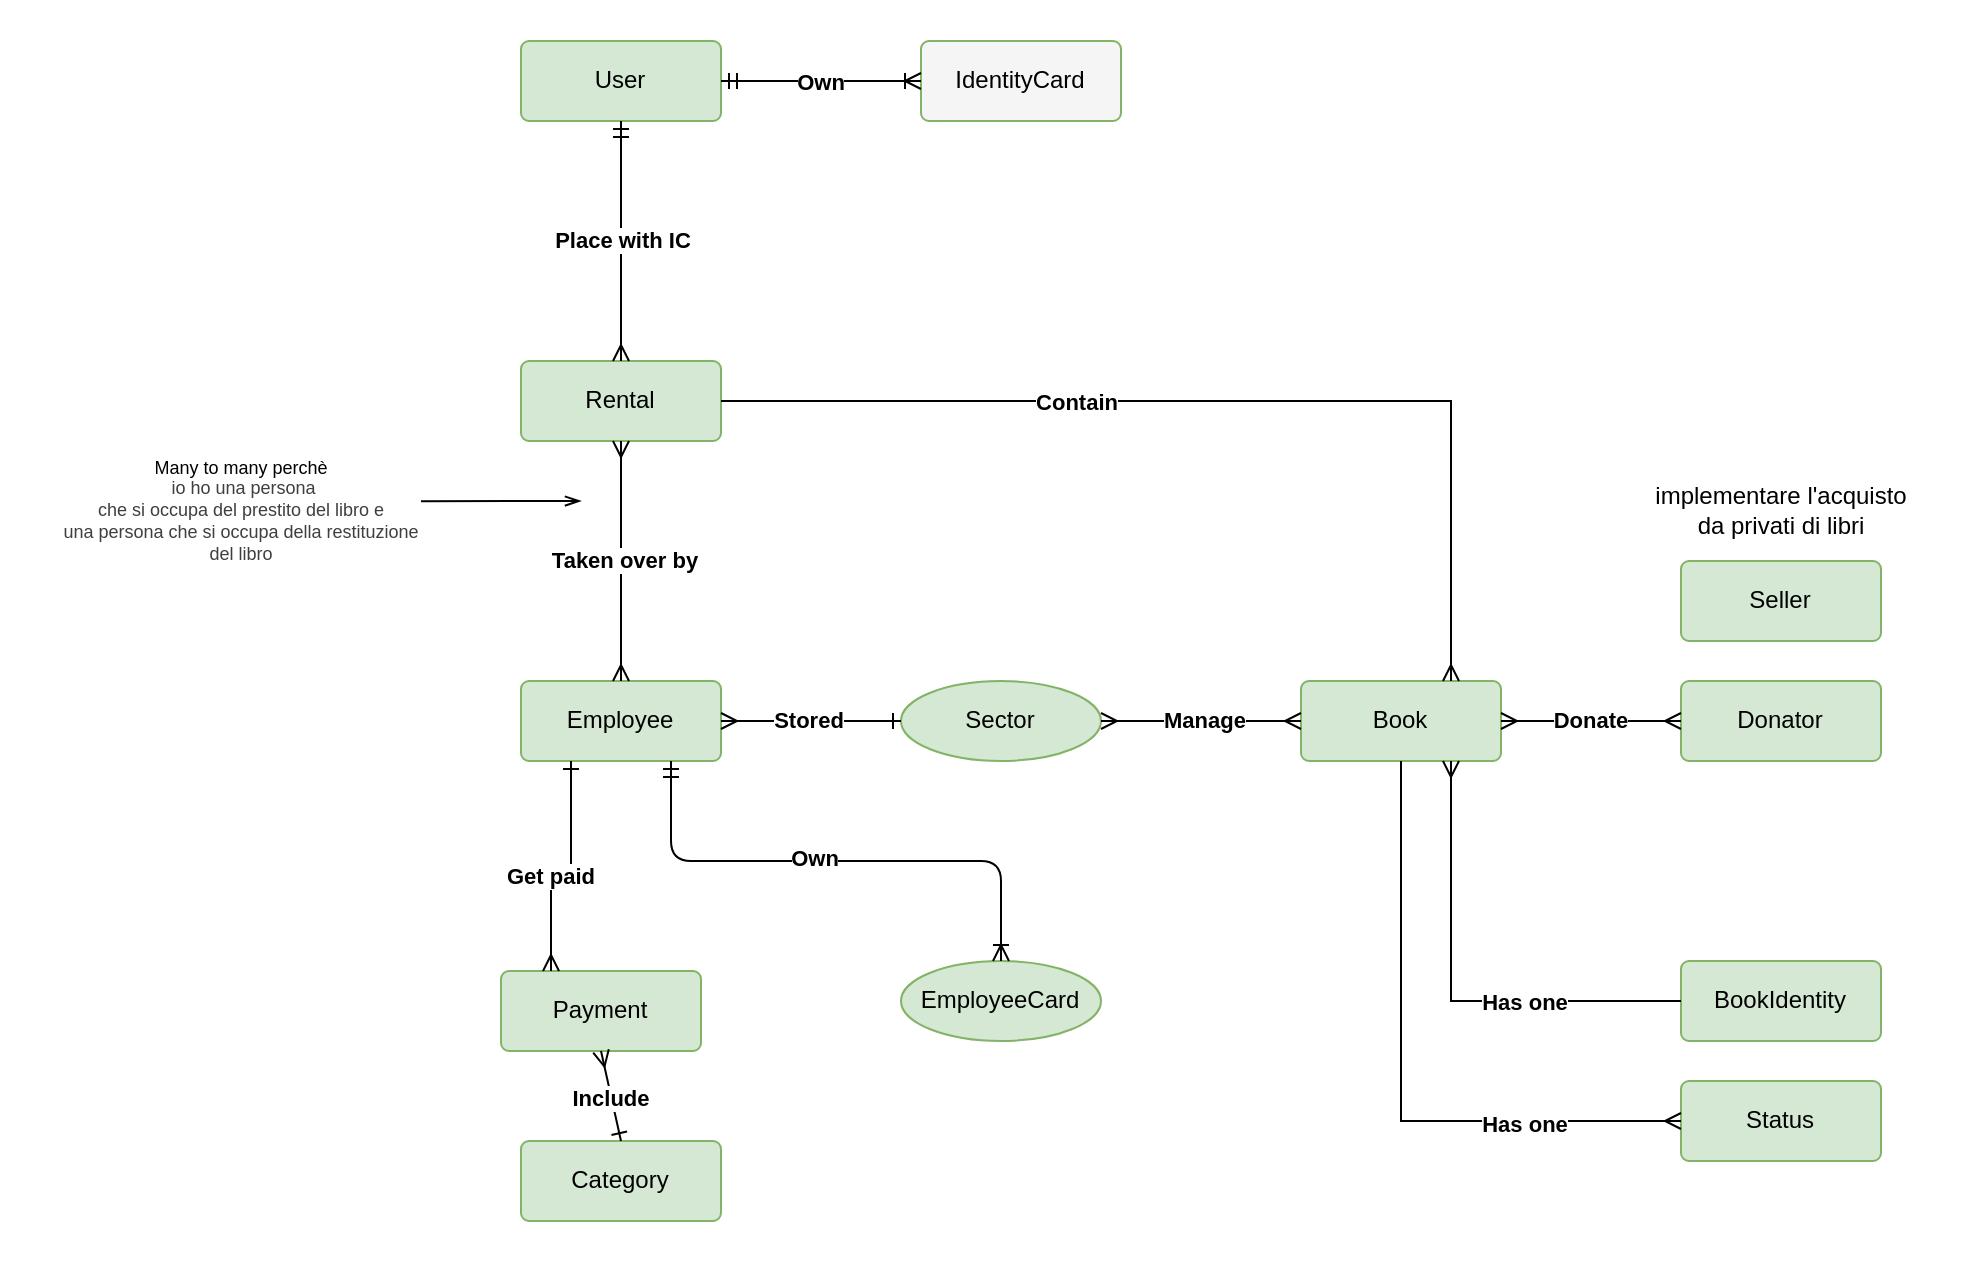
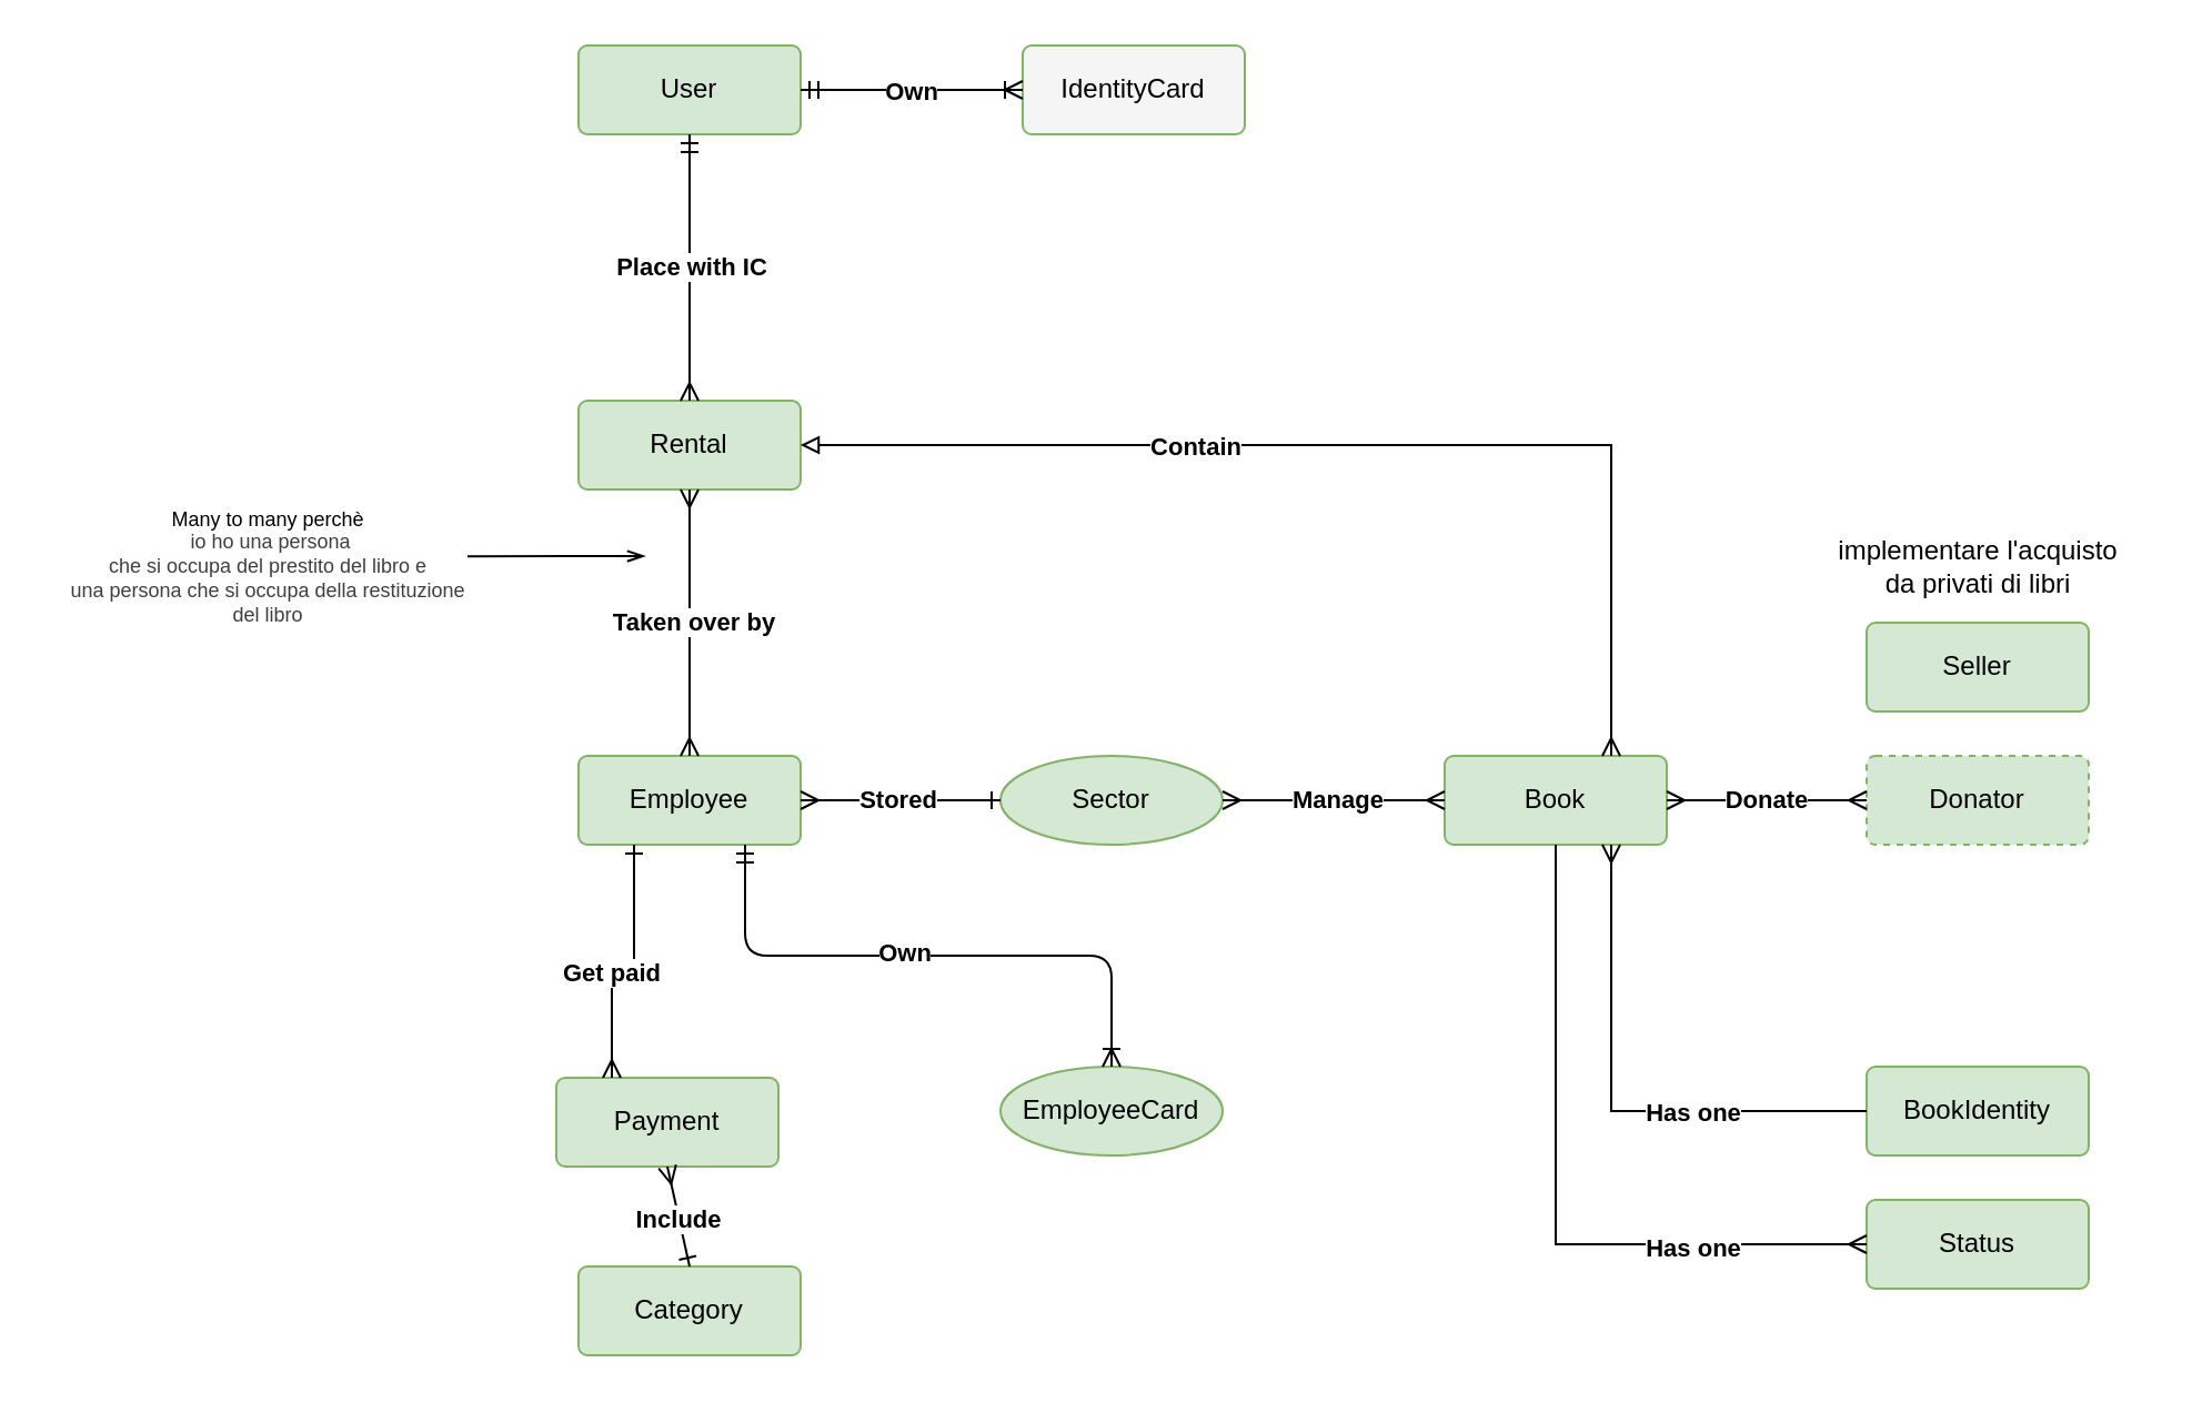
  <mxCell id="0" />
  <mxCell id="1" parent="0" />
  <mxCell id="2" value="Employee" style="rounded=1;arcSize=10;whiteSpace=wrap;html=1;align=center;fillColor=#d5e8d4;strokeColor=#82b366;" parent="1" vertex="1"><mxGeometry x="260" y="340" width="100" height="40" as="geometry" /></mxCell>
  <mxCell id="3" value="Payment" style="rounded=1;arcSize=10;whiteSpace=wrap;html=1;align=center;fillColor=#d5e8d4;strokeColor=#82b366;" parent="1" vertex="1"><mxGeometry x="250" y="485" width="100" height="40" as="geometry" /></mxCell>
  <mxCell id="4" value="Book" style="rounded=1;arcSize=10;whiteSpace=wrap;html=1;align=center;fillColor=#d5e8d4;strokeColor=#82b366;" parent="1" vertex="1"><mxGeometry x="650" y="340" width="100" height="40" as="geometry" /></mxCell>
  <mxCell id="5" value="Rental" style="rounded=1;arcSize=10;whiteSpace=wrap;html=1;align=center;fillColor=#d5e8d4;strokeColor=#82b366;" parent="1" vertex="1"><mxGeometry x="260" y="180" width="100" height="40" as="geometry" /></mxCell>
  <mxCell id="6" value="User" style="rounded=1;arcSize=10;whiteSpace=wrap;html=1;align=center;fillColor=#d5e8d4;strokeColor=#82b366;" parent="1" vertex="1"><mxGeometry x="260" y="20" width="100" height="40" as="geometry" /></mxCell>
- <mxCell id="7" value="Donator" style="rounded=1;arcSize=10;whiteSpace=wrap;html=1;align=center;fillColor=#d5e8d4;strokeColor=#82b366;" parent="1" vertex="1"><mxGeometry x="840" y="340" width="100" height="40" as="geometry" /></mxCell>
+ <mxCell id="7" value="Donator" style="rounded=1;arcSize=10;whiteSpace=wrap;html=1;align=center;fillColor=#d5e8d4;strokeColor=#82b366;dashed=1;" parent="1" vertex="1"><mxGeometry x="840" y="340" width="100" height="40" as="geometry" /></mxCell>
  <mxCell id="8" value="IdentityCard" style="rounded=1;arcSize=10;whiteSpace=wrap;html=1;align=center;fillColor=#f5f5f5;strokeColor=#82b366;" parent="1" vertex="1"><mxGeometry x="460" y="20" width="100" height="40" as="geometry" /></mxCell>
  <mxCell id="9" value="EmployeeCard" style="ellipse;arcSize=10;whiteSpace=wrap;html=1;align=center;fillColor=#d5e8d4;strokeColor=#82b366;" parent="1" vertex="1"><mxGeometry x="450" y="480" width="100" height="40" as="geometry" /></mxCell>
  <mxCell id="10" value="Category" style="rounded=1;arcSize=10;whiteSpace=wrap;html=1;align=center;fillColor=#d5e8d4;strokeColor=#82b366;" parent="1" vertex="1"><mxGeometry x="260" y="570" width="100" height="40" as="geometry" /></mxCell>
  <mxCell id="11" value="" style="fontSize=12;html=1;endArrow=ERmany;startArrow=ERmany;entryX=0;entryY=0.5;entryDx=0;entryDy=0;startFill=0;exitX=1;exitY=0.5;exitDx=0;exitDy=0;endFill=0;" parent="1" source="4" target="7" edge="1"><mxGeometry width="100" height="100" relative="1" as="geometry"><mxPoint x="890" y="230" as="sourcePoint" /><mxPoint x="890" y="60" as="targetPoint" /></mxGeometry></mxCell>
  <mxCell id="12" value="Donate" style="edgeLabel;html=1;align=center;verticalAlign=middle;resizable=0;points=[];fontStyle=1" parent="11" vertex="1" connectable="0"><mxGeometry x="-0.033" y="1" relative="1" as="geometry"><mxPoint as="offset" /></mxGeometry></mxCell>
  <mxCell id="13" value="" style="edgeStyle=entityRelationEdgeStyle;fontSize=12;html=1;endArrow=ERoneToMany;exitX=1;exitY=0.5;exitDx=0;exitDy=0;entryX=0;entryY=0.5;entryDx=0;entryDy=0;startArrow=ERmandOne;startFill=0;" parent="1" source="6" target="8" edge="1"><mxGeometry width="100" height="100" relative="1" as="geometry"><mxPoint x="840" y="-70.5" as="sourcePoint" /><mxPoint x="930" y="-70.5" as="targetPoint" /></mxGeometry></mxCell>
  <mxCell id="14" value="Own" style="edgeLabel;html=1;align=center;verticalAlign=middle;resizable=0;points=[];fontStyle=1" parent="13" vertex="1" connectable="0"><mxGeometry x="-0.098" relative="1" as="geometry"><mxPoint x="4" as="offset" /></mxGeometry></mxCell>
  <mxCell id="15" value="" style="fontSize=12;html=1;endArrow=ERoneToMany;entryX=0.5;entryY=0;entryDx=0;entryDy=0;edgeStyle=orthogonalEdgeStyle;exitX=0.75;exitY=1;exitDx=0;exitDy=0;startArrow=ERmandOne;startFill=0;" parent="1" source="2" target="9" edge="1"><mxGeometry width="100" height="100" relative="1" as="geometry"><mxPoint x="510" y="285" as="sourcePoint" /><mxPoint x="570" y="284.5" as="targetPoint" /></mxGeometry></mxCell>
  <mxCell id="16" value="Own" style="edgeLabel;html=1;align=center;verticalAlign=middle;resizable=0;points=[];fontStyle=1" parent="15" vertex="1" connectable="0"><mxGeometry x="-0.089" y="3" relative="1" as="geometry"><mxPoint y="1" as="offset" /></mxGeometry></mxCell>
  <mxCell id="17" value="" style="endArrow=ERmany;html=1;rounded=0;exitX=0.25;exitY=1;exitDx=0;exitDy=0;startArrow=ERone;startFill=0;edgeStyle=orthogonalEdgeStyle;endFill=0;entryX=0.25;entryY=0;entryDx=0;entryDy=0;" parent="1" source="2" target="3" edge="1"><mxGeometry relative="1" as="geometry"><mxPoint x="360" y="235" as="sourcePoint" /><mxPoint x="330" y="450" as="targetPoint" /></mxGeometry></mxCell>
  <mxCell id="18" value="Get paid" style="edgeLabel;html=1;align=center;verticalAlign=middle;resizable=0;points=[];fontStyle=1" parent="17" vertex="1" connectable="0"><mxGeometry x="0.167" relative="1" as="geometry"><mxPoint x="-1" as="offset" /></mxGeometry></mxCell>
  <mxCell id="19" value="" style="endArrow=ERmany;html=1;rounded=0;endFill=0;startArrow=ERone;startFill=0;entryX=0.5;entryY=1;entryDx=0;entryDy=0;exitX=0.5;exitY=0;exitDx=0;exitDy=0;" parent="1" source="10" target="3" edge="1"><mxGeometry relative="1" as="geometry"><mxPoint x="460" y="500" as="sourcePoint" /><mxPoint x="400" y="540" as="targetPoint" /></mxGeometry></mxCell>
  <mxCell id="20" value="Include" style="edgeLabel;html=1;align=center;verticalAlign=middle;resizable=0;points=[];fontStyle=1" parent="19" vertex="1" connectable="0"><mxGeometry x="-0.035" y="2" relative="1" as="geometry"><mxPoint x="1" as="offset" /></mxGeometry></mxCell>
  <mxCell id="21" value="BookIdentity" style="rounded=1;arcSize=10;whiteSpace=wrap;html=1;align=center;fillColor=#d5e8d4;strokeColor=#82b366;" parent="1" vertex="1"><mxGeometry x="840" y="480" width="100" height="40" as="geometry" /></mxCell>
  <mxCell id="22" value="Status" style="rounded=1;arcSize=10;whiteSpace=wrap;html=1;align=center;fillColor=#d5e8d4;strokeColor=#82b366;" parent="1" vertex="1"><mxGeometry x="840" y="540" width="100" height="40" as="geometry" /></mxCell>
  <mxCell id="23" value="" style="endArrow=none;html=1;rounded=0;entryX=0;entryY=0.5;entryDx=0;entryDy=0;exitX=0.75;exitY=1;exitDx=0;exitDy=0;edgeStyle=orthogonalEdgeStyle;startArrow=ERmany;startFill=0;" parent="1" source="4" target="21" edge="1"><mxGeometry relative="1" as="geometry"><mxPoint x="360" y="120" as="sourcePoint" /><mxPoint x="640" y="50" as="targetPoint" /></mxGeometry></mxCell>
  <mxCell id="24" value="Has one" style="edgeLabel;html=1;align=center;verticalAlign=middle;resizable=0;points=[];fontStyle=1" parent="23" vertex="1" connectable="0"><mxGeometry x="0.123" y="2" relative="1" as="geometry"><mxPoint x="24" y="2" as="offset" /></mxGeometry></mxCell>
  <mxCell id="25" value="" style="endArrow=ERmany;html=1;rounded=0;entryX=0;entryY=0.5;entryDx=0;entryDy=0;exitX=0.5;exitY=1;exitDx=0;exitDy=0;endFill=0;edgeStyle=orthogonalEdgeStyle;" parent="1" source="4" target="22" edge="1"><mxGeometry relative="1" as="geometry"><mxPoint x="530" y="50" as="sourcePoint" /><mxPoint x="680" y="170" as="targetPoint" /></mxGeometry></mxCell>
  <mxCell id="26" value="Has one" style="edgeLabel;html=1;align=center;verticalAlign=middle;resizable=0;points=[];fontStyle=1" parent="25" vertex="1" connectable="0"><mxGeometry x="0.016" y="-1" relative="1" as="geometry"><mxPoint x="62" y="18" as="offset" /></mxGeometry></mxCell>
  <mxCell id="27" value="" style="endArrow=ERmany;html=1;rounded=0;exitX=0.5;exitY=1;exitDx=0;exitDy=0;entryX=0.5;entryY=0;entryDx=0;entryDy=0;endFill=0;startArrow=ERmandOne;startFill=0;" parent="1" source="6" target="5" edge="1"><mxGeometry relative="1" as="geometry"><mxPoint x="520" y="50" as="sourcePoint" /><mxPoint x="680" y="50" as="targetPoint" /></mxGeometry></mxCell>
  <mxCell id="28" value="Place with IC" style="edgeLabel;html=1;align=center;verticalAlign=middle;resizable=0;points=[];fontStyle=1" parent="27" vertex="1" connectable="0"><mxGeometry x="-0.018" y="1" relative="1" as="geometry"><mxPoint x="-1" as="offset" /></mxGeometry></mxCell>
- <mxCell id="29" value="" style="endArrow=none;html=1;rounded=0;exitX=0.75;exitY=0;exitDx=0;exitDy=0;edgeStyle=orthogonalEdgeStyle;entryX=1;entryY=0.5;entryDx=0;entryDy=0;endFill=0;startArrow=ERmany;startFill=0;" parent="1" source="4" target="5" edge="1"><mxGeometry relative="1" as="geometry"><mxPoint x="650" y="-50" as="sourcePoint" /><mxPoint x="380" y="210" as="targetPoint" /><Array as="points"><mxPoint x="725" y="200" /></Array></mxGeometry></mxCell>
+ <mxCell id="29" value="" style="endArrow=block;html=1;rounded=0;exitX=0.75;exitY=0;exitDx=0;exitDy=0;edgeStyle=orthogonalEdgeStyle;entryX=1;entryY=0.5;entryDx=0;entryDy=0;endFill=0;startArrow=ERmany;startFill=0;" parent="1" source="4" target="5" edge="1"><mxGeometry relative="1" as="geometry"><mxPoint x="650" y="-50" as="sourcePoint" /><mxPoint x="380" y="210" as="targetPoint" /><Array as="points"><mxPoint x="725" y="200" /></Array></mxGeometry></mxCell>
  <mxCell id="30" value="Contain" style="edgeLabel;html=1;align=center;verticalAlign=middle;resizable=0;points=[];fontStyle=1" parent="29" vertex="1" connectable="0"><mxGeometry x="-0.021" relative="1" as="geometry"><mxPoint x="-81" as="offset" /></mxGeometry></mxCell>
  <mxCell id="31" value="Sector" style="ellipse;arcSize=10;whiteSpace=wrap;html=1;align=center;fillColor=#d5e8d4;strokeColor=#82b366;" parent="1" vertex="1"><mxGeometry x="450" y="340" width="100" height="40" as="geometry" /></mxCell>
  <mxCell id="32" value="" style="endArrow=ERmany;html=1;rounded=0;exitX=0;exitY=0.5;exitDx=0;exitDy=0;entryX=1;entryY=0.5;entryDx=0;entryDy=0;startArrow=ERmany;startFill=0;endFill=0;" parent="1" source="4" target="31" edge="1"><mxGeometry relative="1" as="geometry"><mxPoint x="590" y="50" as="sourcePoint" /><mxPoint x="750" y="50" as="targetPoint" /></mxGeometry></mxCell>
  <mxCell id="33" value="Manage" style="edgeLabel;html=1;align=center;verticalAlign=middle;resizable=0;points=[];fontStyle=1" parent="32" vertex="1" connectable="0"><mxGeometry x="-0.039" y="-2" relative="1" as="geometry"><mxPoint x="-1" y="1" as="offset" /></mxGeometry></mxCell>
  <mxCell id="34" value="" style="endArrow=ERmany;html=1;rounded=0;entryX=1;entryY=0.5;entryDx=0;entryDy=0;endFill=0;startArrow=ERone;startFill=0;exitX=0;exitY=0.5;exitDx=0;exitDy=0;" parent="1" source="31" target="2" edge="1"><mxGeometry relative="1" as="geometry"><mxPoint x="410" y="450" as="sourcePoint" /><mxPoint x="500" y="40" as="targetPoint" /><Array as="points" /></mxGeometry></mxCell>
  <mxCell id="35" value="Stored" style="edgeLabel;html=1;align=center;verticalAlign=middle;resizable=0;points=[];fontStyle=1" parent="34" vertex="1" connectable="0"><mxGeometry x="0.039" y="-1" relative="1" as="geometry"><mxPoint as="offset" /></mxGeometry></mxCell>
  <mxCell id="36" value="" style="endArrow=ERmany;html=1;rounded=0;exitX=0.5;exitY=1;exitDx=0;exitDy=0;entryX=0.5;entryY=0;entryDx=0;entryDy=0;endFill=0;startArrow=ERmany;startFill=0;" parent="1" source="5" target="2" edge="1"><mxGeometry relative="1" as="geometry"><mxPoint x="550" y="50" as="sourcePoint" /><mxPoint x="710" y="50" as="targetPoint" /></mxGeometry></mxCell>
  <mxCell id="37" value="Taken over by" style="edgeLabel;html=1;align=center;verticalAlign=middle;resizable=0;points=[];fontStyle=1" parent="36" vertex="1" connectable="0"><mxGeometry x="-0.012" y="1" relative="1" as="geometry"><mxPoint as="offset" /></mxGeometry></mxCell>
  <mxCell id="38" value="&lt;div style=&quot;&quot;&gt;&lt;span style=&quot;background-color: transparent;&quot;&gt;Many to many perchè&lt;/span&gt;&lt;/div&gt;&lt;div style=&quot;color: rgb(63, 63, 63); scrollbar-color: rgb(226, 226, 226) rgb(251, 251, 251);&quot;&gt;&lt;div style=&quot;&quot;&gt;&lt;span style=&quot;background-color: transparent;&quot;&gt;&amp;nbsp;io ho una persona&lt;/span&gt;&lt;/div&gt;&lt;div style=&quot;color: rgb(63, 63, 63); scrollbar-color: rgb(226, 226, 226) rgb(251, 251, 251);&quot;&gt;che si occupa del prestito del libro e&lt;/div&gt;&lt;/div&gt;&lt;div style=&quot;color: rgb(63, 63, 63); scrollbar-color: rgb(226, 226, 226) rgb(251, 251, 251);&quot;&gt;una persona che si occupa della restituzione&lt;/div&gt;&lt;div style=&quot;color: rgb(63, 63, 63); scrollbar-color: rgb(226, 226, 226) rgb(251, 251, 251);&quot;&gt;del libro&lt;/div&gt;" style="text;html=1;align=center;verticalAlign=middle;resizable=0;points=[];autosize=1;strokeColor=none;fillColor=none;fontSize=9;" vertex="1" parent="1"><mxGeometry x="20" y="220" width="200" height="70" as="geometry" /></mxCell>
  <mxCell id="39" value="" style="endArrow=openThin;html=1;rounded=0;exitX=0.998;exitY=0.502;exitDx=0;exitDy=0;exitPerimeter=0;endFill=0;" edge="1" parent="1"><mxGeometry relative="1" as="geometry"><mxPoint x="210" y="250.14" as="sourcePoint" /><mxPoint x="290" y="250" as="targetPoint" /></mxGeometry></mxCell>
  <mxCell id="40" value="Seller" style="rounded=1;arcSize=10;whiteSpace=wrap;html=1;align=center;fillColor=#d5e8d4;strokeColor=#82b366;" vertex="1" parent="1"><mxGeometry x="840" y="280" width="100" height="40" as="geometry" /></mxCell>
  <mxCell id="41" value="implementare l'acquisto&lt;div&gt;da privati di libri&lt;/div&gt;" style="text;html=1;align=center;verticalAlign=middle;resizable=0;points=[];autosize=1;strokeColor=none;fillColor=none;" vertex="1" parent="1"><mxGeometry x="815" y="235" width="150" height="40" as="geometry" /></mxCell>
